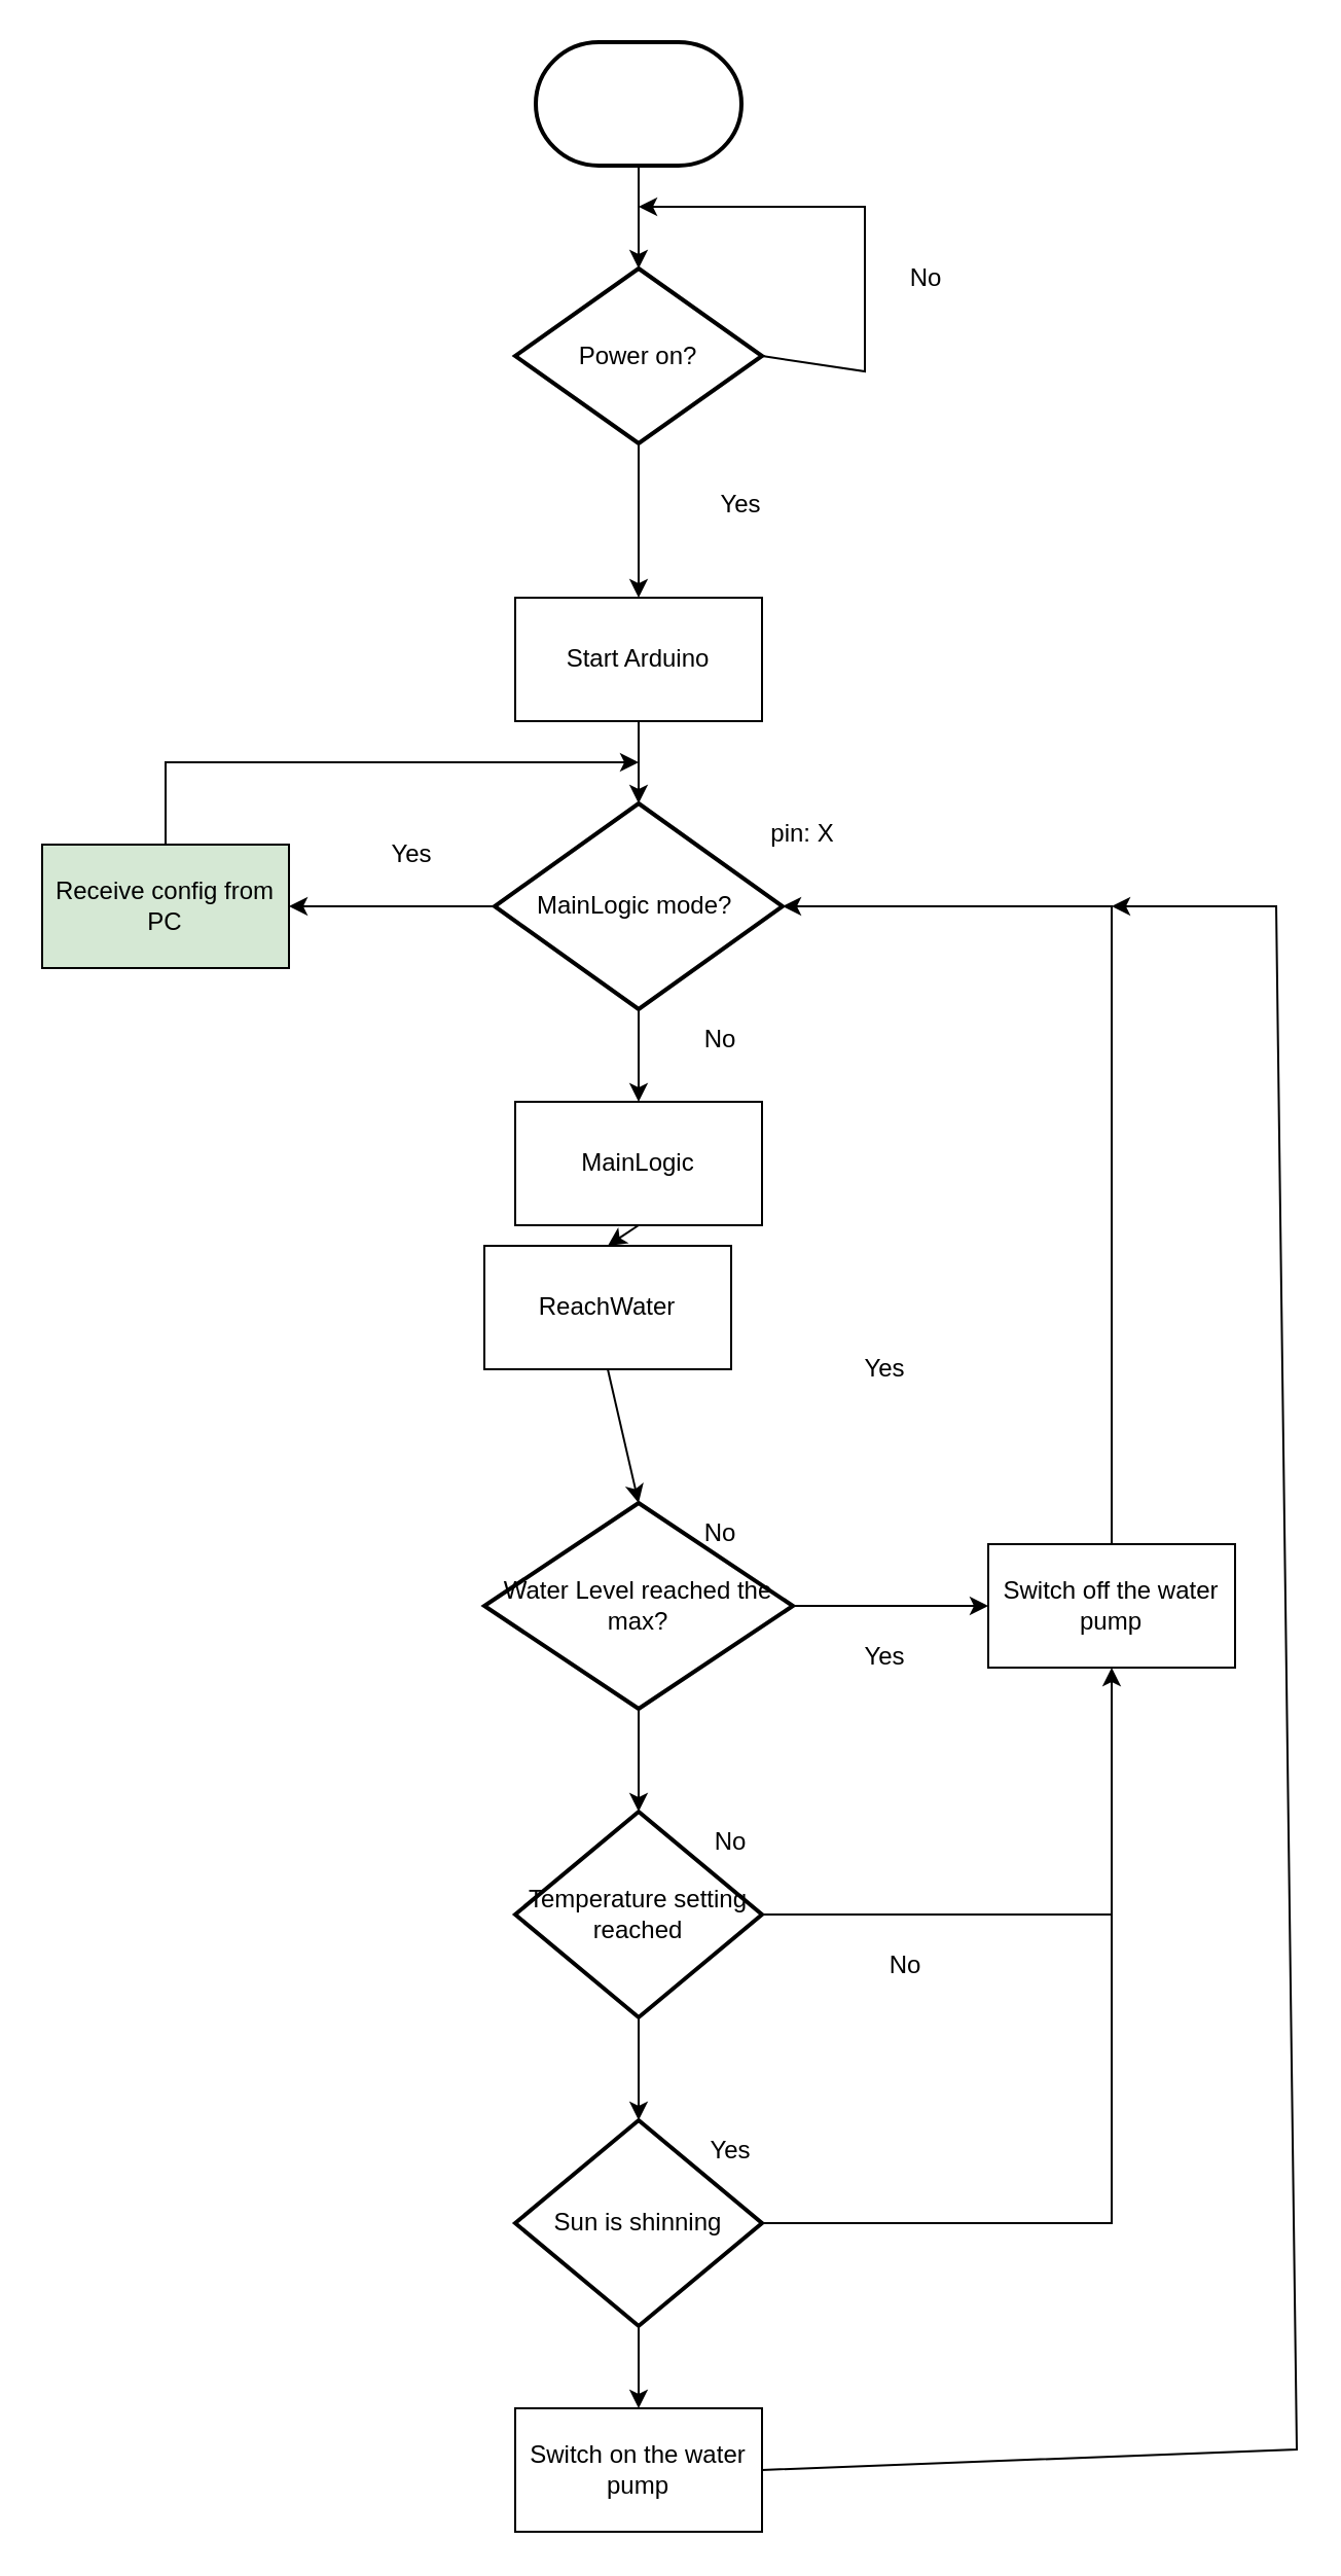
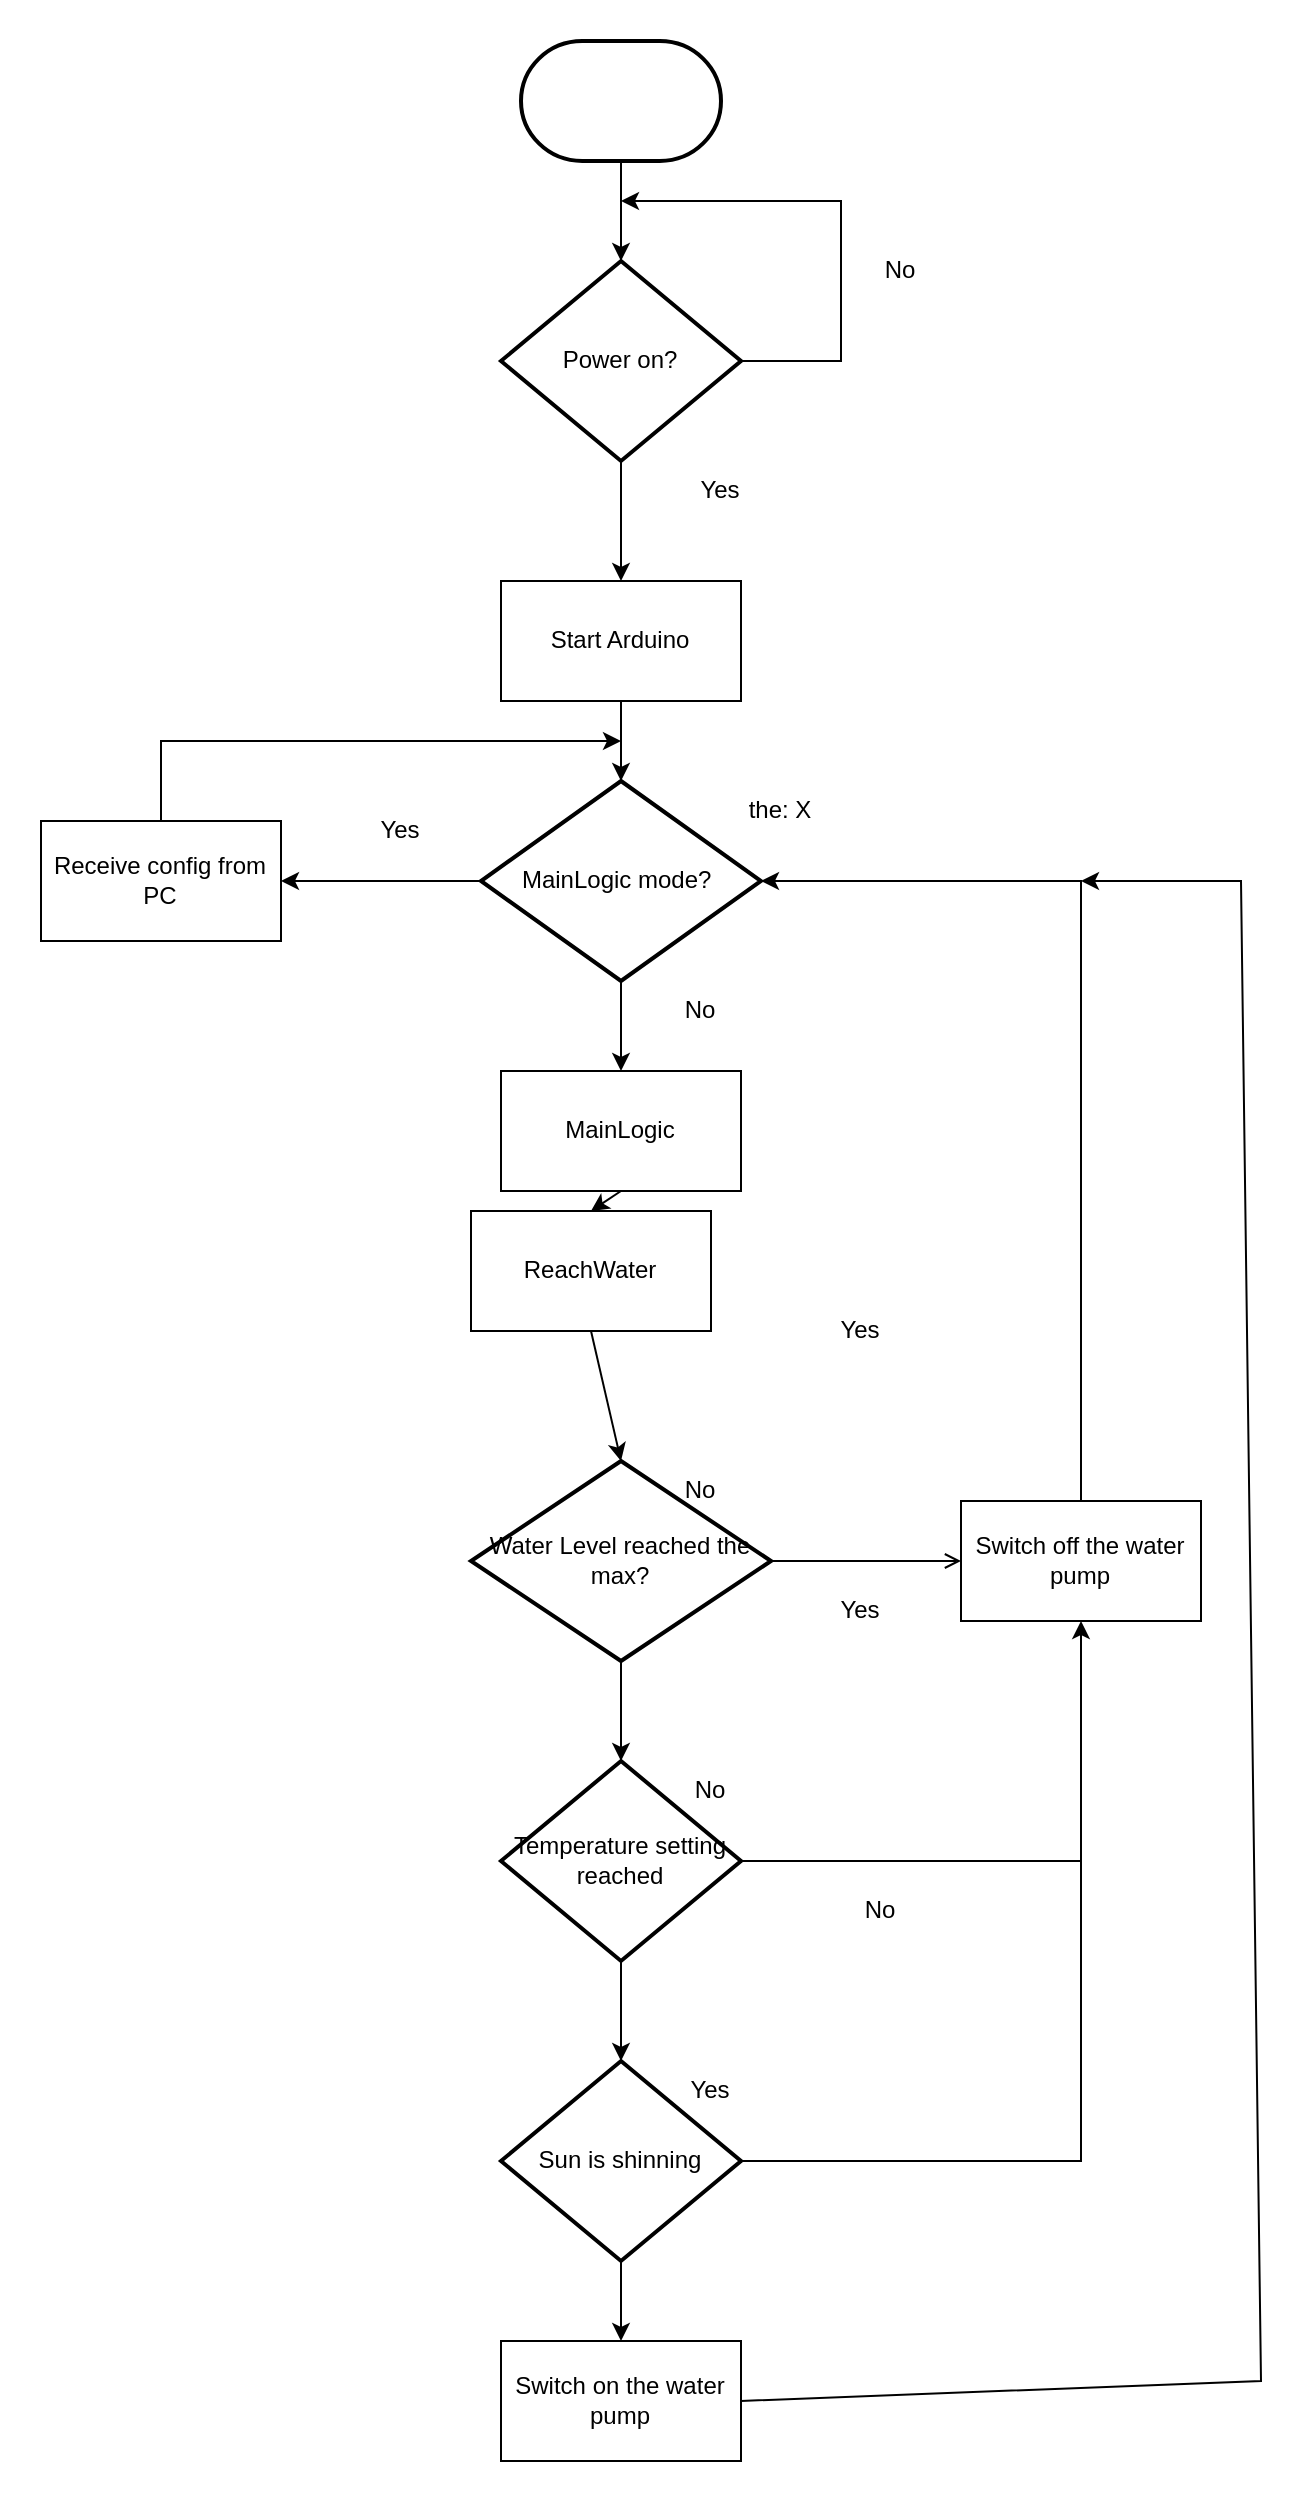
  <mxCell id="0" />
  <mxCell id="1" parent="0" />
  <mxCell id="2" value="" style="strokeWidth=2;html=1;shape=mxgraph.flowchart.terminator;whiteSpace=wrap;" parent="1" vertex="1"><mxGeometry x="260" y="20" width="100" height="60" as="geometry" /></mxCell>
- <mxCell id="3" value="Power on?" style="strokeWidth=2;html=1;shape=mxgraph.flowchart.decision;whiteSpace=wrap;" parent="1" vertex="1"><mxGeometry x="250" y="130" width="120" height="85" as="geometry" /></mxCell>
+ <mxCell id="3" value="Power on?" style="strokeWidth=2;html=1;shape=mxgraph.flowchart.decision;whiteSpace=wrap;" parent="1" vertex="1"><mxGeometry x="250" y="130" width="120" height="100" as="geometry" /></mxCell>
  <mxCell id="4" value="" style="endArrow=classic;html=1;rounded=0;exitX=0.5;exitY=1;exitDx=0;exitDy=0;exitPerimeter=0;entryX=0.5;entryY=0;entryDx=0;entryDy=0;" parent="1" source="3" target="5" edge="1"><mxGeometry width="50" height="50" relative="1" as="geometry"><mxPoint x="320" y="400" as="sourcePoint" /><mxPoint x="310" y="300" as="targetPoint" /></mxGeometry></mxCell>
  <mxCell id="5" value="Start Arduino" style="rounded=0;whiteSpace=wrap;html=1;" parent="1" vertex="1"><mxGeometry x="250" y="290" width="120" height="60" as="geometry" /></mxCell>
  <mxCell id="6" value="Yes" style="text;html=1;align=center;verticalAlign=middle;whiteSpace=wrap;rounded=0;" parent="1" vertex="1"><mxGeometry x="330" y="230" width="60" height="30" as="geometry" /></mxCell>
  <mxCell id="7" value="" style="endArrow=classic;html=1;rounded=0;exitX=0.5;exitY=1;exitDx=0;exitDy=0;exitPerimeter=0;" parent="1" source="2" target="3" edge="1"><mxGeometry width="50" height="50" relative="1" as="geometry"><mxPoint x="320" y="400" as="sourcePoint" /><mxPoint x="370" y="350" as="targetPoint" /></mxGeometry></mxCell>
  <mxCell id="8" value="" style="endArrow=classic;html=1;rounded=0;exitX=1;exitY=0.5;exitDx=0;exitDy=0;exitPerimeter=0;" parent="1" source="3" edge="1"><mxGeometry width="50" height="50" relative="1" as="geometry"><mxPoint x="320" y="400" as="sourcePoint" /><mxPoint x="310" y="100" as="targetPoint" /><Array as="points"><mxPoint x="420" y="180" /><mxPoint x="420" y="100" /></Array></mxGeometry></mxCell>
  <mxCell id="9" value="No" style="text;html=1;align=center;verticalAlign=middle;whiteSpace=wrap;rounded=0;" parent="1" vertex="1"><mxGeometry x="420" y="120" width="60" height="30" as="geometry" /></mxCell>
  <mxCell id="10" value="" style="endArrow=classic;html=1;rounded=0;exitX=0.5;exitY=1;exitDx=0;exitDy=0;entryX=0.5;entryY=0;entryDx=0;entryDy=0;entryPerimeter=0;" parent="1" source="5" target="11" edge="1"><mxGeometry width="50" height="50" relative="1" as="geometry"><mxPoint x="320" y="400" as="sourcePoint" /><mxPoint x="310" y="390" as="targetPoint" /></mxGeometry></mxCell>
  <mxCell id="11" value="MainLogic mode?&amp;nbsp;" style="strokeWidth=2;html=1;shape=mxgraph.flowchart.decision;whiteSpace=wrap;" parent="1" vertex="1"><mxGeometry x="240" y="390" width="140" height="100" as="geometry" /></mxCell>
  <mxCell id="12" value="" style="endArrow=classic;html=1;rounded=0;exitX=0.5;exitY=1;exitDx=0;exitDy=0;exitPerimeter=0;entryX=0.5;entryY=0;entryDx=0;entryDy=0;" parent="1" source="11" target="14" edge="1"><mxGeometry width="50" height="50" relative="1" as="geometry"><mxPoint x="320" y="360" as="sourcePoint" /><mxPoint x="310" y="520" as="targetPoint" /></mxGeometry></mxCell>
  <mxCell id="13" value="No" style="text;html=1;align=center;verticalAlign=middle;whiteSpace=wrap;rounded=0;" parent="1" vertex="1"><mxGeometry x="320" y="490" width="60" height="30" as="geometry" /></mxCell>
  <mxCell id="14" value="MainLogic" style="rounded=0;whiteSpace=wrap;html=1;" parent="1" vertex="1"><mxGeometry x="250" y="535" width="120" height="60" as="geometry" /></mxCell>
- <mxCell id="15" value="pin: X" style="text;html=1;align=center;verticalAlign=middle;whiteSpace=wrap;rounded=0;" parent="1" vertex="1"><mxGeometry x="360" y="390" width="60" height="30" as="geometry" /></mxCell>
+ <mxCell id="15" value="the: X" style="text;html=1;align=center;verticalAlign=middle;whiteSpace=wrap;rounded=0;" parent="1" vertex="1"><mxGeometry x="360" y="390" width="60" height="30" as="geometry" /></mxCell>
  <mxCell id="16" value="Water Level reached the max?" style="strokeWidth=2;html=1;shape=mxgraph.flowchart.decision;whiteSpace=wrap;" parent="1" vertex="1"><mxGeometry x="235" y="730" width="150" height="100" as="geometry" /></mxCell>
  <mxCell id="17" value="" style="endArrow=classic;html=1;rounded=0;exitX=0.5;exitY=1;exitDx=0;exitDy=0;entryX=0.5;entryY=0;entryDx=0;entryDy=0;" parent="1" source="14" target="40" edge="1"><mxGeometry width="50" height="50" relative="1" as="geometry"><mxPoint x="320" y="600" as="sourcePoint" /><mxPoint x="370" y="550" as="targetPoint" /></mxGeometry></mxCell>
- <mxCell id="18" value="" style="endArrow=classic;html=1;rounded=0;exitX=1;exitY=0.5;exitDx=0;exitDy=0;exitPerimeter=0;entryX=0;entryY=0.5;entryDx=0;entryDy=0;" parent="1" source="16" target="30" edge="1"><mxGeometry width="50" height="50" relative="1" as="geometry"><mxPoint x="320" y="600" as="sourcePoint" /><mxPoint x="490" y="680" as="targetPoint" /></mxGeometry></mxCell>
+ <mxCell id="18" value="" style="endArrow=open;html=1;rounded=0;exitX=1;exitY=0.5;exitDx=0;exitDy=0;exitPerimeter=0;entryX=0;entryY=0.5;entryDx=0;entryDy=0;" parent="1" source="16" target="30" edge="1"><mxGeometry width="50" height="50" relative="1" as="geometry"><mxPoint x="320" y="600" as="sourcePoint" /><mxPoint x="490" y="680" as="targetPoint" /></mxGeometry></mxCell>
  <mxCell id="19" value="Yes" style="text;html=1;align=center;verticalAlign=middle;whiteSpace=wrap;rounded=0;" parent="1" vertex="1"><mxGeometry x="400" y="650" width="60" height="30" as="geometry" /></mxCell>
  <mxCell id="20" value="" style="endArrow=classic;html=1;rounded=0;exitX=0.5;exitY=1;exitDx=0;exitDy=0;exitPerimeter=0;entryX=0.5;entryY=0;entryDx=0;entryDy=0;entryPerimeter=0;" parent="1" source="16" target="22" edge="1"><mxGeometry width="50" height="50" relative="1" as="geometry"><mxPoint x="320" y="605" as="sourcePoint" /><mxPoint x="310" y="770" as="targetPoint" /></mxGeometry></mxCell>
  <mxCell id="21" value="No" style="text;html=1;align=center;verticalAlign=middle;whiteSpace=wrap;rounded=0;" parent="1" vertex="1"><mxGeometry x="320" y="730" width="60" height="30" as="geometry" /></mxCell>
  <mxCell id="22" value="Temperature setting reached" style="strokeWidth=2;html=1;shape=mxgraph.flowchart.decision;whiteSpace=wrap;" parent="1" vertex="1"><mxGeometry x="250" y="880" width="120" height="100" as="geometry" /></mxCell>
  <mxCell id="23" value="" style="endArrow=classic;html=1;rounded=0;exitX=0.5;exitY=1;exitDx=0;exitDy=0;exitPerimeter=0;entryX=0.5;entryY=0;entryDx=0;entryDy=0;entryPerimeter=0;" parent="1" source="22" target="27" edge="1"><mxGeometry width="50" height="50" relative="1" as="geometry"><mxPoint x="410" y="900" as="sourcePoint" /><mxPoint x="310" y="920" as="targetPoint" /></mxGeometry></mxCell>
  <mxCell id="24" value="No" style="text;html=1;align=center;verticalAlign=middle;whiteSpace=wrap;rounded=0;" parent="1" vertex="1"><mxGeometry x="325" y="880" width="60" height="30" as="geometry" /></mxCell>
  <mxCell id="25" value="" style="endArrow=classic;html=1;rounded=0;exitX=1;exitY=0.5;exitDx=0;exitDy=0;exitPerimeter=0;entryX=0.5;entryY=1;entryDx=0;entryDy=0;" parent="1" source="22" target="30" edge="1"><mxGeometry width="50" height="50" relative="1" as="geometry"><mxPoint x="395" y="690" as="sourcePoint" /><mxPoint x="540" y="740" as="targetPoint" /><Array as="points"><mxPoint x="540" y="930" /></Array></mxGeometry></mxCell>
  <mxCell id="26" value="Yes" style="text;html=1;align=center;verticalAlign=middle;whiteSpace=wrap;rounded=0;" parent="1" vertex="1"><mxGeometry x="400" y="790" width="60" height="30" as="geometry" /></mxCell>
  <mxCell id="27" value="Sun is shinning" style="strokeWidth=2;html=1;shape=mxgraph.flowchart.decision;whiteSpace=wrap;" parent="1" vertex="1"><mxGeometry x="250" y="1030" width="120" height="100" as="geometry" /></mxCell>
  <mxCell id="28" value="" style="endArrow=none;html=1;rounded=0;exitX=1;exitY=0.5;exitDx=0;exitDy=0;exitPerimeter=0;" parent="1" source="27" edge="1"><mxGeometry width="50" height="50" relative="1" as="geometry"><mxPoint x="490" y="770" as="sourcePoint" /><mxPoint x="540" y="830" as="targetPoint" /><Array as="points"><mxPoint x="540" y="1080" /></Array></mxGeometry></mxCell>
  <mxCell id="29" value="No" style="text;html=1;align=center;verticalAlign=middle;whiteSpace=wrap;rounded=0;" parent="1" vertex="1"><mxGeometry x="410" y="940" width="60" height="30" as="geometry" /></mxCell>
  <mxCell id="30" value="Switch off the water pump" style="rounded=0;whiteSpace=wrap;html=1;" parent="1" vertex="1"><mxGeometry x="480" y="750" width="120" height="60" as="geometry" /></mxCell>
  <mxCell id="31" value="" style="endArrow=classic;html=1;rounded=0;exitX=0.5;exitY=0;exitDx=0;exitDy=0;entryX=1;entryY=0.5;entryDx=0;entryDy=0;entryPerimeter=0;" parent="1" source="30" target="11" edge="1"><mxGeometry width="50" height="50" relative="1" as="geometry"><mxPoint x="560" y="760" as="sourcePoint" /><mxPoint x="310" y="610" as="targetPoint" /><Array as="points"><mxPoint x="540" y="610" /><mxPoint x="540" y="440" /></Array></mxGeometry></mxCell>
  <mxCell id="32" value="" style="endArrow=classic;html=1;rounded=0;exitX=0.5;exitY=1;exitDx=0;exitDy=0;exitPerimeter=0;entryX=0.5;entryY=0;entryDx=0;entryDy=0;" parent="1" source="27" edge="1" target="34"><mxGeometry width="50" height="50" relative="1" as="geometry"><mxPoint x="490" y="770" as="sourcePoint" /><mxPoint x="310" y="1070" as="targetPoint" /></mxGeometry></mxCell>
  <mxCell id="33" value="Yes" style="text;html=1;align=center;verticalAlign=middle;whiteSpace=wrap;rounded=0;" parent="1" vertex="1"><mxGeometry x="325" y="1030" width="60" height="30" as="geometry" /></mxCell>
  <mxCell id="34" value="Switch on the water pump" style="rounded=0;whiteSpace=wrap;html=1;" parent="1" vertex="1"><mxGeometry x="250" y="1170" width="120" height="60" as="geometry" /></mxCell>
  <mxCell id="35" value="" style="endArrow=classic;html=1;rounded=0;exitX=1;exitY=0.5;exitDx=0;exitDy=0;" parent="1" source="34" edge="1"><mxGeometry width="50" height="50" relative="1" as="geometry"><mxPoint x="490" y="870" as="sourcePoint" /><mxPoint x="540" y="440" as="targetPoint" /><Array as="points"><mxPoint x="630" y="1190" /><mxPoint x="620" y="440" /></Array></mxGeometry></mxCell>
  <mxCell id="36" value="" style="endArrow=classic;html=1;rounded=0;exitX=0;exitY=0.5;exitDx=0;exitDy=0;exitPerimeter=0;" parent="1" source="11" target="38" edge="1"><mxGeometry width="50" height="50" relative="1" as="geometry"><mxPoint x="490" y="470" as="sourcePoint" /><mxPoint x="460" y="440" as="targetPoint" /></mxGeometry></mxCell>
  <mxCell id="37" value="Yes" style="text;html=1;align=center;verticalAlign=middle;whiteSpace=wrap;rounded=0;" parent="1" vertex="1"><mxGeometry x="170" y="400" width="60" height="30" as="geometry" /></mxCell>
- <mxCell id="38" value="Receive config from PC" style="rounded=0;whiteSpace=wrap;html=1;fillColor=#d5e8d4;" parent="1" vertex="1"><mxGeometry x="20" y="410" width="120" height="60" as="geometry" /></mxCell>
+ <mxCell id="38" value="Receive config from PC" style="rounded=0;whiteSpace=wrap;html=1;" parent="1" vertex="1"><mxGeometry x="20" y="410" width="120" height="60" as="geometry" /></mxCell>
  <mxCell id="39" value="" style="endArrow=classic;html=1;rounded=0;exitX=0.5;exitY=0;exitDx=0;exitDy=0;" parent="1" source="38" edge="1"><mxGeometry width="50" height="50" relative="1" as="geometry"><mxPoint x="490" y="470" as="sourcePoint" /><mxPoint x="310" y="370" as="targetPoint" /><Array as="points"><mxPoint x="80" y="370" /></Array></mxGeometry></mxCell>
  <mxCell id="40" value="ReachWater" style="rounded=0;whiteSpace=wrap;html=1;" vertex="1" parent="1"><mxGeometry x="235" y="605" width="120" height="60" as="geometry" /></mxCell>
  <mxCell id="41" value="" style="endArrow=classic;html=1;rounded=0;exitX=0.5;exitY=1;exitDx=0;exitDy=0;entryX=0.5;entryY=0;entryDx=0;entryDy=0;entryPerimeter=0;" edge="1" parent="1" source="40" target="16"><mxGeometry width="50" height="50" relative="1" as="geometry"><mxPoint x="450" y="870" as="sourcePoint" /><mxPoint x="500" y="820" as="targetPoint" /></mxGeometry></mxCell>
